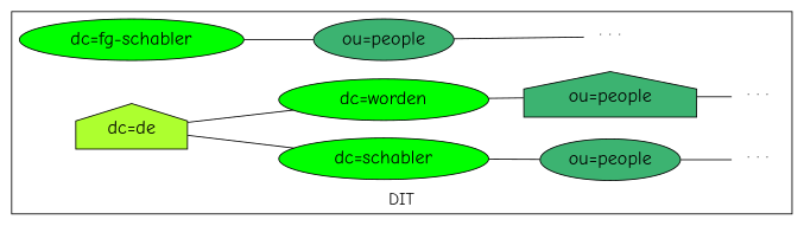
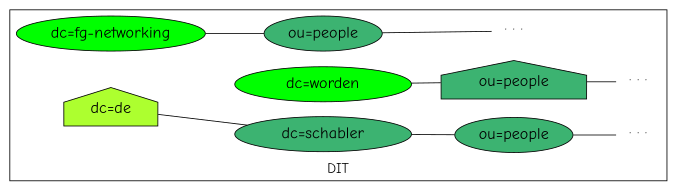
  graph {
    fontname="Comic Neue"
    rankdir=LR
    node [fontname="Comic Neue" fontsize=20 shape=ellipse style=filled]
    edge [fontname="Comic Neue"]
-   n1 [fillcolor=green label="dc=fg-schabler" width=3]
-   n2 [fillcolor=green label="dc=schabler" width=3]
+   n1 [fillcolor=green label="dc=fg-networking" width=3]
+   n2 [fillcolor=mediumseagreen label="dc=schabler" width=3]
    n3 [fillcolor=green label="dc=worden" width=3]
    n4 [fillcolor=greenyellow label="dc=de" shape=house]
    n5 [fillcolor=mediumseagreen label="ou=people"]
    n6 [label=". . ." labelloc=t shape=plaintext style=""]
    n7 [fillcolor=mediumseagreen label="ou=people"]
    n8 [label=". . ." labelloc=t shape=plaintext style=""]
    n9 [fillcolor=mediumseagreen label="ou=people" shape=house]
    n10 [label=". . ." labelloc=t shape=plaintext style=""]
    subgraph sub_1 {
      n1
      n2
      n3
    }
    subgraph cluster_2 {
      fontsize=17
      label=DIT
      labelloc=b
      n1
      n2
      n3
      n4
      n5
      n6
      n7
      n8
      n9
      n10
    }
    n1 -- n5
    n2 -- n7
    n3 -- n9
    n4 -- n2
-   n4 -- n3
    n5 -- n6
    n7 -- n8
    n9 -- n10
  }
